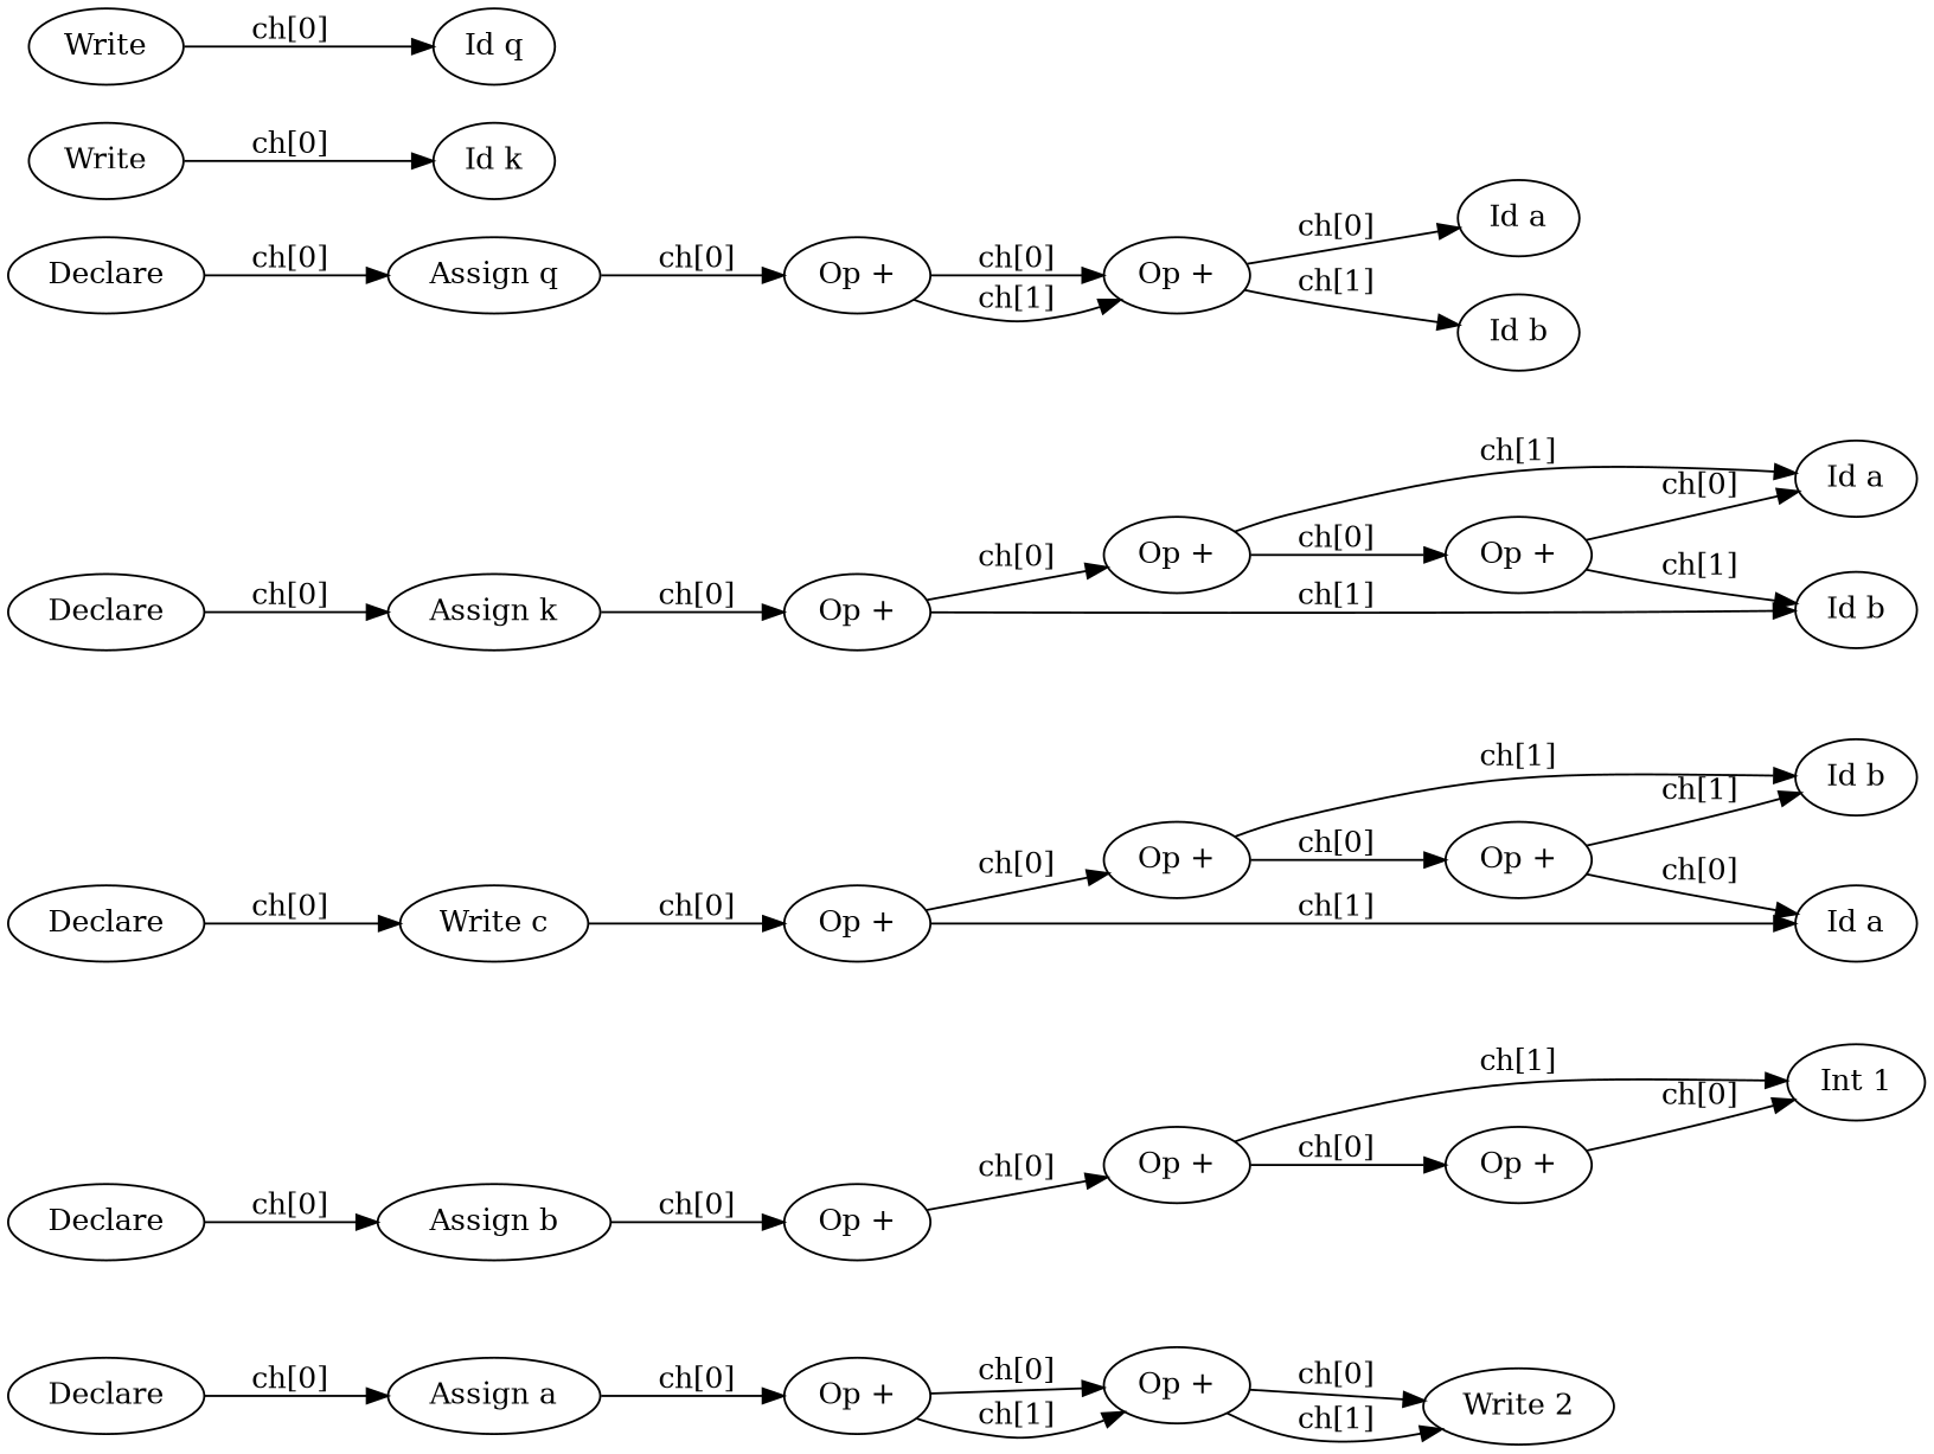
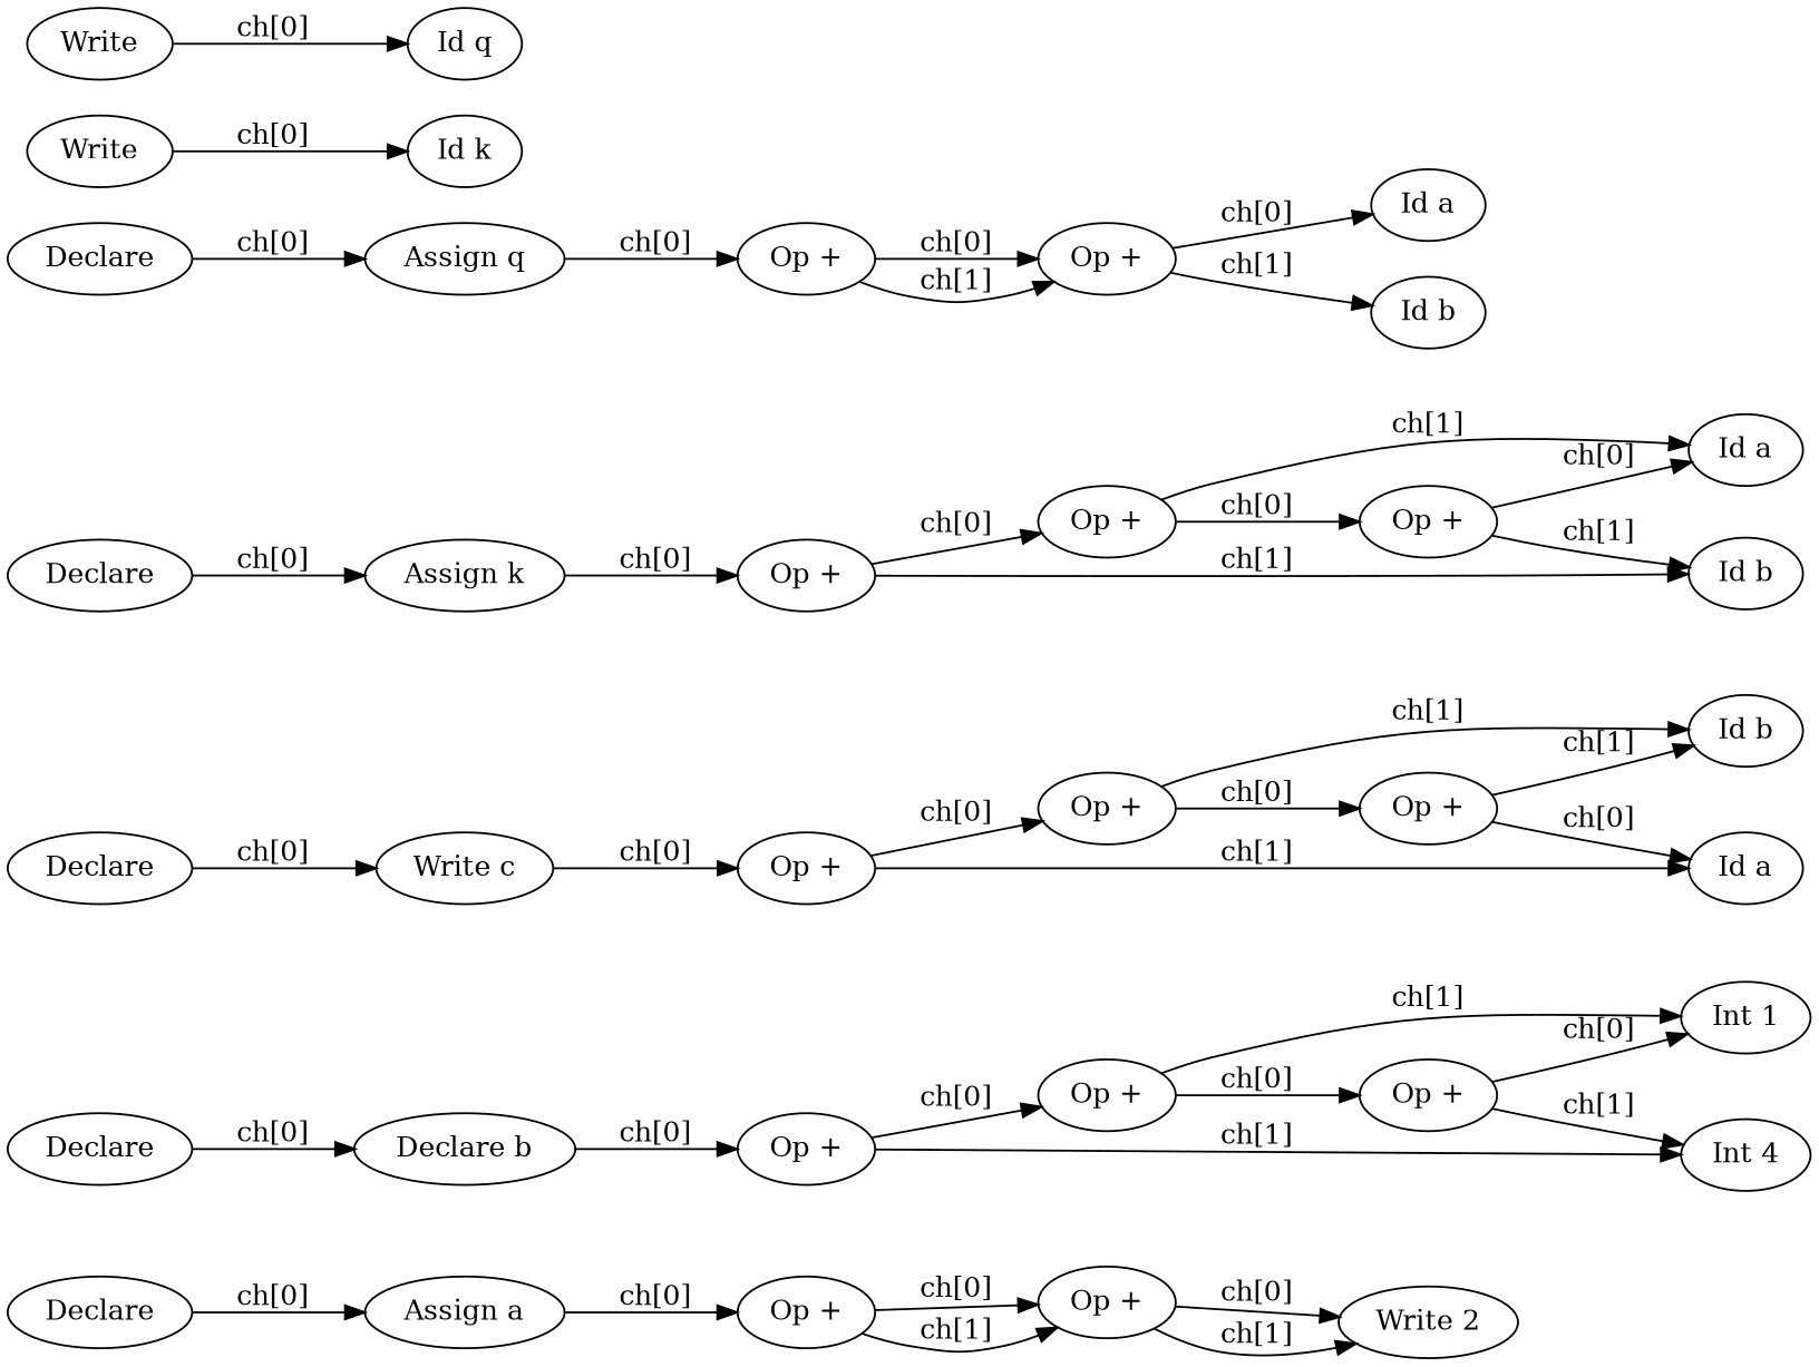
  digraph {
    rankdir=LR
    n1 [label=Declare]
    n2 [label="Assign a"]
    n3 [label="Op +"]
    n4 [label="Op +"]
    n5 [label="Write 2"]
    n6 [label=Declare]
-   n7 [label="Assign b"]
+   n7 [label="Declare b"]
    n8 [label="Op +"]
    n9 [label="Op +"]
+   n10 [label="Int 4"]
    n11 [label="Op +"]
    n12 [label="Int 1"]
    n13 [label=Declare]
    n14 [label="Write c"]
    n15 [label="Op +"]
    n16 [label="Op +"]
    n17 [label="Id a"]
    n18 [label="Op +"]
    n19 [label="Id b"]
    n20 [label=Declare]
    n21 [label="Assign k"]
    n22 [label="Op +"]
    n23 [label="Op +"]
    n24 [label="Id b"]
    n25 [label="Op +"]
    n26 [label="Id a"]
    n27 [label=Declare]
    n28 [label="Assign q"]
    n29 [label="Op +"]
    n30 [label="Op +"]
    n31 [label="Id a"]
    n32 [label="Id b"]
    n33 [label=Write]
    n34 [label="Id k"]
    n35 [label=Write]
    n36 [label="Id q"]
    n1 -> n2 [label=" ch[0] "]
    n2 -> n3 [label=" ch[0] "]
    n3 -> n4 [label=" ch[0] "]
    n3 -> n4 [label=" ch[1] "]
    n4 -> n5 [label=" ch[0] "]
    n4 -> n5 [label=" ch[1] "]
    n6 -> n7 [label=" ch[0] "]
    n7 -> n8 [label=" ch[0] "]
    n8 -> n9 [label=" ch[0] "]
+   n8 -> n10 [label=" ch[1] "]
    n9 -> n11 [label=" ch[0] "]
    n9 -> n12 [label=" ch[1] "]
+   n11 -> n10 [label=" ch[1] "]
    n11 -> n12 [label=" ch[0] "]
    n13 -> n14 [label=" ch[0] "]
    n14 -> n15 [label=" ch[0] "]
    n15 -> n16 [label=" ch[0] "]
    n15 -> n17 [label=" ch[1] "]
    n16 -> n18 [label=" ch[0] "]
    n16 -> n19 [label=" ch[1] "]
    n18 -> n17 [label=" ch[0] "]
    n18 -> n19 [label=" ch[1] "]
    n20 -> n21 [label=" ch[0] "]
    n21 -> n22 [label=" ch[0] "]
    n22 -> n23 [label=" ch[0] "]
    n22 -> n24 [label=" ch[1] "]
    n23 -> n25 [label=" ch[0] "]
    n23 -> n26 [label=" ch[1] "]
    n25 -> n24 [label=" ch[1] "]
    n25 -> n26 [label=" ch[0] "]
    n27 -> n28 [label=" ch[0] "]
    n28 -> n29 [label=" ch[0] "]
    n29 -> n30 [label=" ch[0] "]
    n29 -> n30 [label=" ch[1] "]
    n30 -> n31 [label=" ch[0] "]
    n30 -> n32 [label=" ch[1] "]
    n33 -> n34 [label=" ch[0] "]
    n35 -> n36 [label=" ch[0] "]
  }
